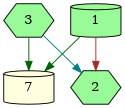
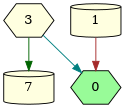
  digraph {
    node [fillcolor=lightyellow shape=cylinder style=filled]
    edge [color=darkgreen heightLimit=3 primaryType=mainStreet secondaryType=none village=Bikini_Bottom weight=10]
    n1 [label=7]
-   3 [fillcolor=palegreen shape=hexagon]
-   2 [fillcolor=palegreen shape=hexagon]
-   1 [fillcolor=palegreen]
+   3 [shape=hexagon]
+   2 [fillcolor=palegreen shape=hexagon label=0]
+   1
    3 -> n1 [weight=20]
    3 -> 2 [color=teal primaryType=sideStreet]
-   1 -> n1 [heightLimit=5 primaryType=sideStreet secondaryType=oneWayStreet weight=30]
    1 -> 2 [color=brown heightLimit=5]
  }
